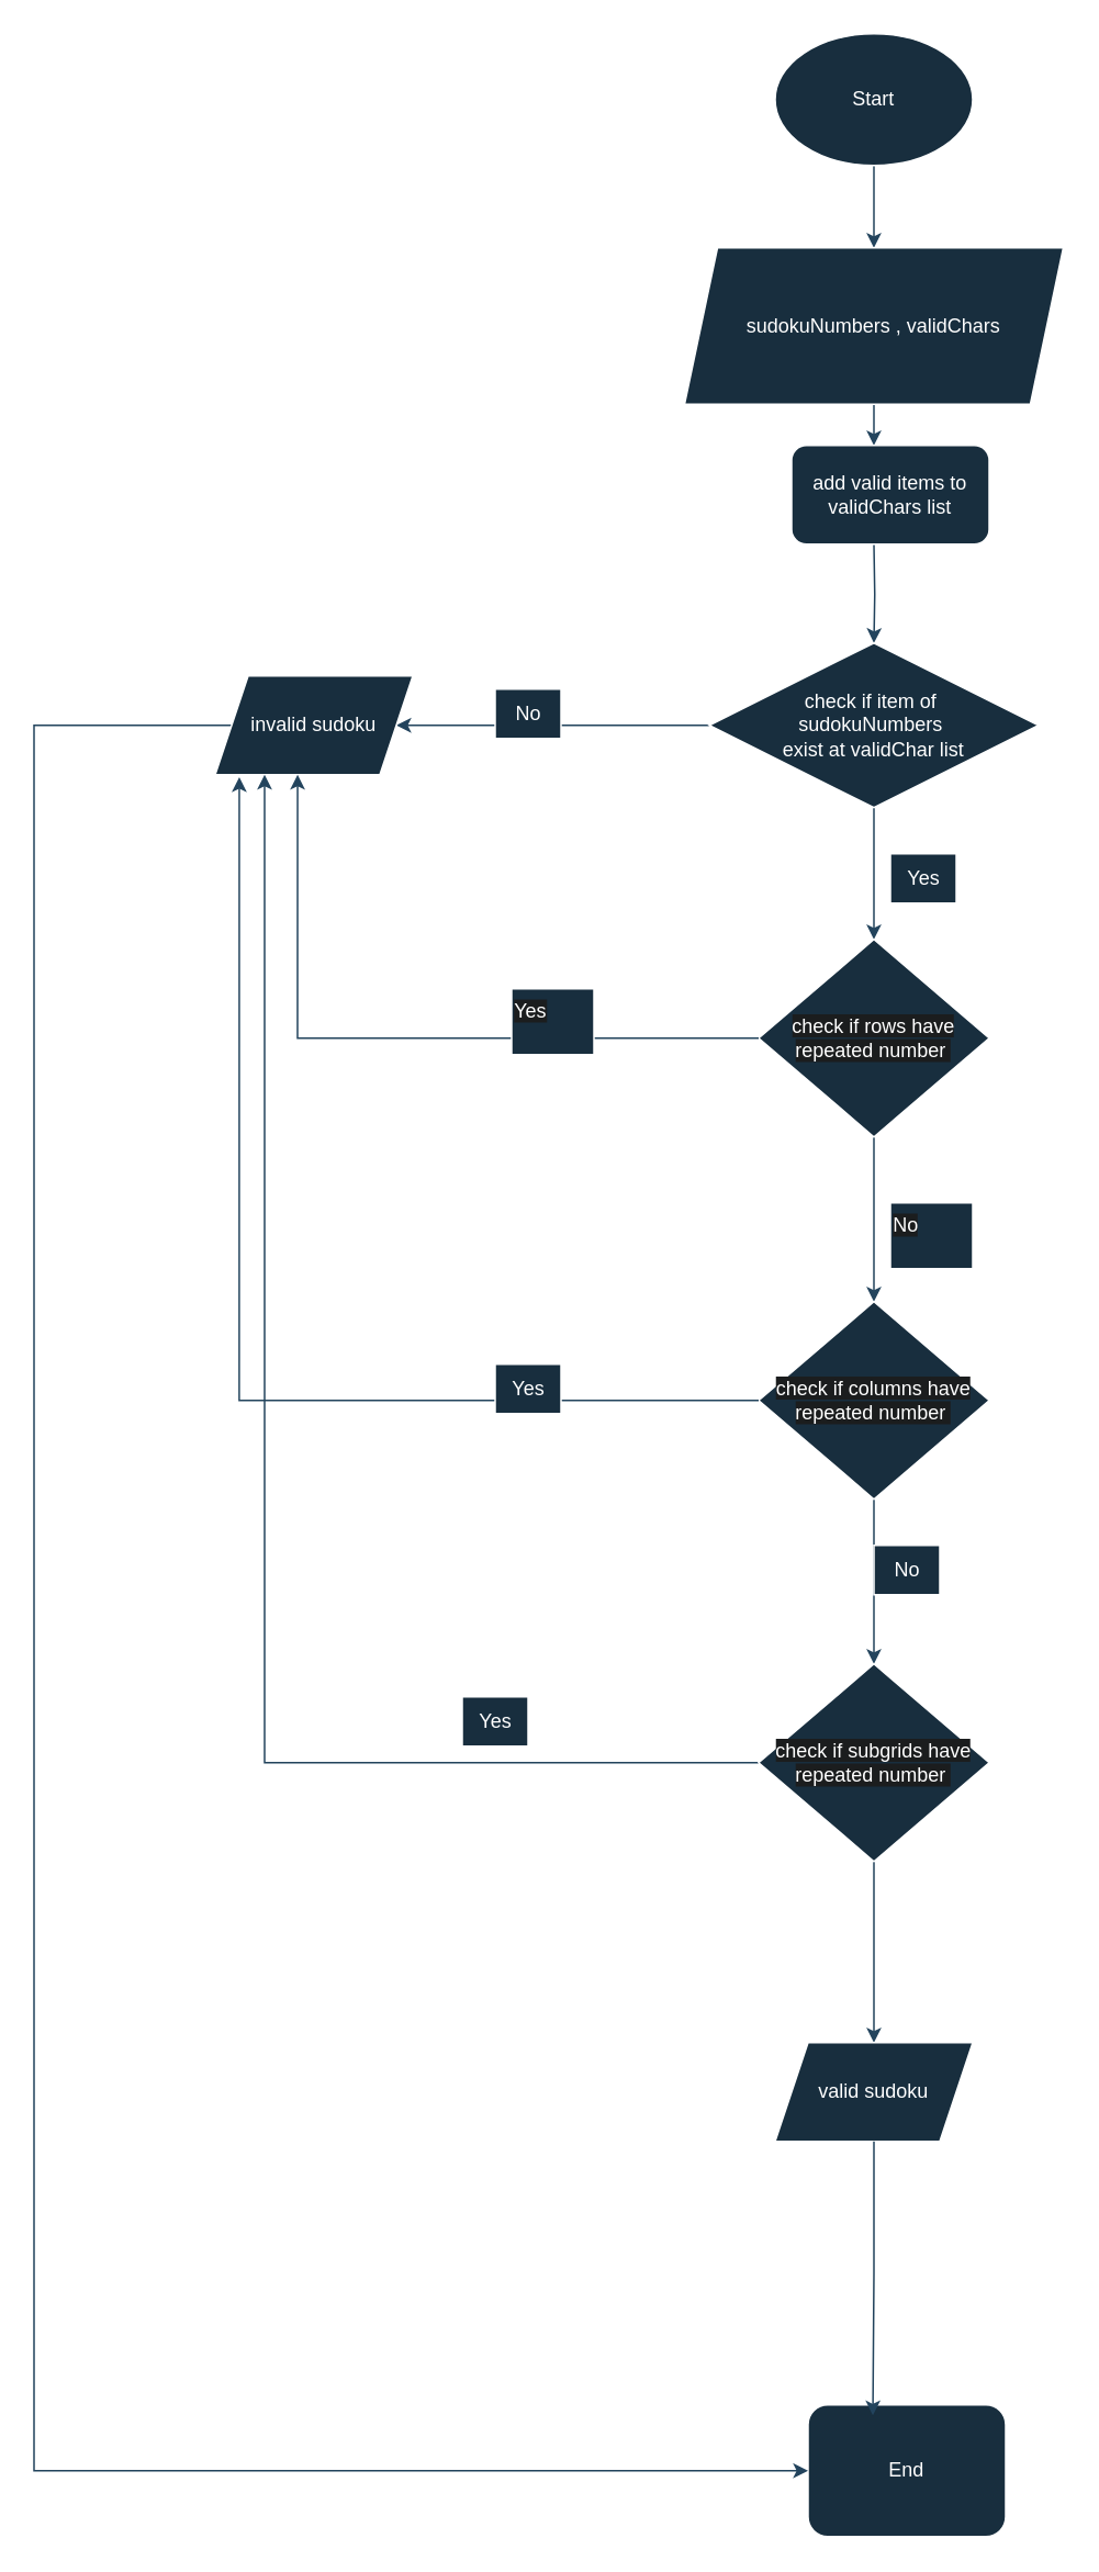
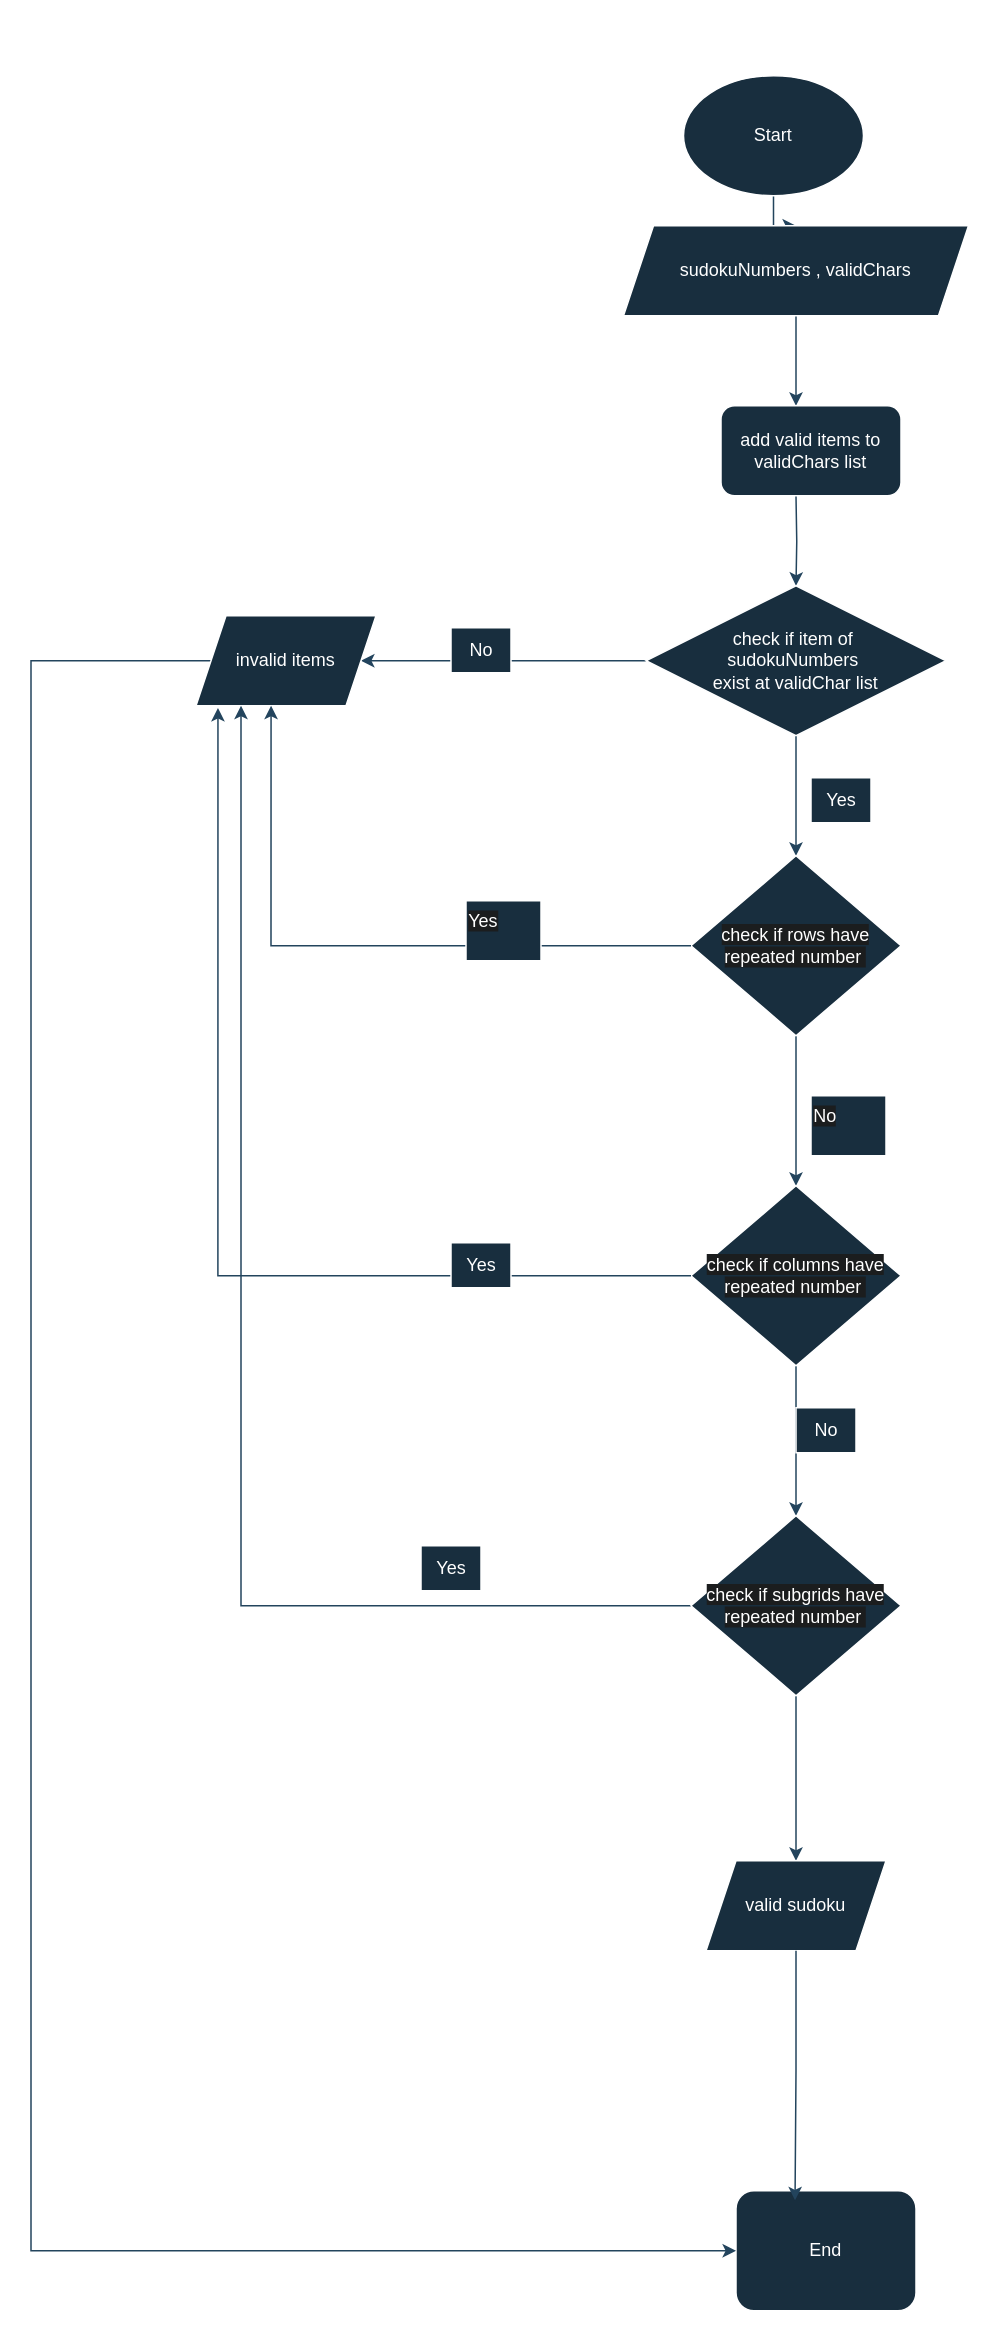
  <mxCell id="0" />
  <mxCell id="1" parent="0" />
  <mxCell id="2" style="edgeStyle=orthogonalEdgeStyle;rounded=0;orthogonalLoop=1;jettySize=auto;html=1;strokeColor=#23445D;labelBackgroundColor=none;fontColor=default;" parent="1" source="3" target="5" edge="1"><mxGeometry relative="1" as="geometry"><mxPoint x="530" y="170" as="targetPoint" /></mxGeometry></mxCell>
- <mxCell id="3" value="Start" style="ellipse;whiteSpace=wrap;html=1;fillColor=#182E3E;fontColor=#FFFFFF;strokeColor=#FFFFFF;labelBackgroundColor=none;" parent="1" vertex="1"><mxGeometry x="470" y="20" width="120" height="80" as="geometry" /></mxCell>
+ <mxCell id="3" value="Start" style="ellipse;whiteSpace=wrap;html=1;fillColor=#182E3E;fontColor=#FFFFFF;strokeColor=#FFFFFF;labelBackgroundColor=none;" parent="1" vertex="1"><mxGeometry x="455" y="50" width="120" height="80" as="geometry" /></mxCell>
  <mxCell id="4" style="edgeStyle=orthogonalEdgeStyle;rounded=0;orthogonalLoop=1;jettySize=auto;html=1;strokeColor=#23445D;labelBackgroundColor=none;fontColor=default;" parent="1" source="5" edge="1"><mxGeometry relative="1" as="geometry"><mxPoint x="530" y="270" as="targetPoint" /></mxGeometry></mxCell>
- <mxCell id="5" value="sudokuNumbers ,&amp;nbsp;validChars" style="shape=parallelogram;perimeter=parallelogramPerimeter;whiteSpace=wrap;html=1;fixedSize=1;fillColor=#182E3E;fontColor=#FFFFFF;strokeColor=#FFFFFF;labelBackgroundColor=none;" parent="1" vertex="1"><mxGeometry x="415" y="150" width="230" height="95" as="geometry" /></mxCell>
+ <mxCell id="5" value="sudokuNumbers ,&amp;nbsp;validChars" style="shape=parallelogram;perimeter=parallelogramPerimeter;whiteSpace=wrap;html=1;fixedSize=1;fillColor=#182E3E;fontColor=#FFFFFF;strokeColor=#FFFFFF;labelBackgroundColor=none;" parent="1" vertex="1"><mxGeometry x="415" y="150" width="230" height="60" as="geometry" /></mxCell>
  <mxCell id="6" value="" style="edgeStyle=orthogonalEdgeStyle;rounded=0;orthogonalLoop=1;jettySize=auto;html=1;strokeColor=#23445D;labelBackgroundColor=none;fontColor=default;" parent="1" target="9" edge="1"><mxGeometry relative="1" as="geometry"><mxPoint x="530" y="330" as="sourcePoint" /></mxGeometry></mxCell>
  <mxCell id="7" style="edgeStyle=orthogonalEdgeStyle;rounded=0;orthogonalLoop=1;jettySize=auto;html=1;strokeColor=#23445D;labelBackgroundColor=none;fontColor=default;" parent="1" source="9" edge="1"><mxGeometry relative="1" as="geometry"><mxPoint x="240" y="440" as="targetPoint" /></mxGeometry></mxCell>
  <mxCell id="8" style="edgeStyle=orthogonalEdgeStyle;rounded=0;orthogonalLoop=1;jettySize=auto;html=1;strokeColor=#23445D;labelBackgroundColor=none;fontColor=default;" parent="1" source="9" target="17" edge="1"><mxGeometry relative="1" as="geometry"><mxPoint x="530" y="590" as="targetPoint" /></mxGeometry></mxCell>
  <mxCell id="9" value="check if item of&amp;nbsp;&lt;div&gt;sudokuNumbers&amp;nbsp;&lt;/div&gt;&lt;div&gt;exist at validChar list&lt;/div&gt;" style="rhombus;whiteSpace=wrap;html=1;rounded=0;fillColor=#182E3E;fontColor=#FFFFFF;strokeColor=#FFFFFF;labelBackgroundColor=none;" parent="1" vertex="1"><mxGeometry x="430" y="390" width="200" height="100" as="geometry" /></mxCell>
  <mxCell id="10" value="No" style="text;html=1;align=center;verticalAlign=middle;resizable=0;points=[];autosize=1;fillColor=#182E3E;fontColor=#FFFFFF;strokeColor=#FFFFFF;labelBackgroundColor=none;" parent="1" vertex="1"><mxGeometry x="300" y="418" width="40" height="30" as="geometry" /></mxCell>
  <mxCell id="11" value="End" style="whiteSpace=wrap;html=1;fillColor=#182E3E;fontColor=#FFFFFF;strokeColor=#FFFFFF;labelBackgroundColor=none;rounded=1;" parent="1" vertex="1"><mxGeometry x="490" y="1460" width="120" height="80" as="geometry" /></mxCell>
  <mxCell id="12" style="edgeStyle=orthogonalEdgeStyle;rounded=0;orthogonalLoop=1;jettySize=auto;html=1;entryX=0;entryY=0.5;entryDx=0;entryDy=0;strokeColor=#23445D;labelBackgroundColor=none;fontColor=default;" parent="1" source="13" target="11" edge="1"><mxGeometry relative="1" as="geometry"><Array as="points"><mxPoint x="20" y="440" /><mxPoint x="20" y="1500" /><mxPoint x="490" y="1500" /></Array></mxGeometry></mxCell>
- <mxCell id="13" value="invalid&amp;nbsp;sudoku" style="shape=parallelogram;perimeter=parallelogramPerimeter;whiteSpace=wrap;html=1;fixedSize=1;fillColor=#182E3E;fontColor=#FFFFFF;strokeColor=#FFFFFF;labelBackgroundColor=none;" parent="1" vertex="1"><mxGeometry x="130" y="410" width="120" height="60" as="geometry" /></mxCell>
+ <mxCell id="13" value="invalid&amp;nbsp;items" style="shape=parallelogram;perimeter=parallelogramPerimeter;whiteSpace=wrap;html=1;fixedSize=1;fillColor=#182E3E;fontColor=#FFFFFF;strokeColor=#FFFFFF;labelBackgroundColor=none;" parent="1" vertex="1"><mxGeometry x="130" y="410" width="120" height="60" as="geometry" /></mxCell>
  <mxCell id="14" value="Yes" style="text;html=1;align=center;verticalAlign=middle;resizable=0;points=[];autosize=1;fillColor=#182E3E;fontColor=#FFFFFF;strokeColor=#FFFFFF;labelBackgroundColor=none;" parent="1" vertex="1"><mxGeometry x="540" y="518" width="40" height="30" as="geometry" /></mxCell>
  <mxCell id="15" value="add valid items to validChars list" style="rounded=1;whiteSpace=wrap;html=1;fillColor=#182E3E;fontColor=#FFFFFF;strokeColor=#FFFFFF;labelBackgroundColor=none;" parent="1" vertex="1"><mxGeometry x="480" y="270" width="120" height="60" as="geometry" /></mxCell>
  <mxCell id="16" value="" style="edgeStyle=orthogonalEdgeStyle;rounded=0;orthogonalLoop=1;jettySize=auto;html=1;strokeColor=#23445D;labelBackgroundColor=none;fontColor=default;" parent="1" source="17" edge="1"><mxGeometry relative="1" as="geometry"><mxPoint x="530" y="790" as="targetPoint" /></mxGeometry></mxCell>
  <mxCell id="17" value="&lt;br&gt;&lt;span style=&quot;color: rgb(255, 255, 255); font-family: Helvetica; font-size: 12px; font-style: normal; font-variant-ligatures: normal; font-variant-caps: normal; font-weight: 400; letter-spacing: normal; orphans: 2; text-align: center; text-indent: 0px; text-transform: none; widows: 2; word-spacing: 0px; -webkit-text-stroke-width: 0px; white-space: normal; background-color: rgb(27, 29, 30); text-decoration-thickness: initial; text-decoration-style: initial; text-decoration-color: initial; display: inline !important; float: none;&quot;&gt;check if rows have repeated number&amp;nbsp;&lt;/span&gt;&lt;div&gt;&lt;br/&gt;&lt;/div&gt;" style="rhombus;whiteSpace=wrap;html=1;fillColor=#182E3E;fontColor=#FFFFFF;strokeColor=#FFFFFF;labelBackgroundColor=none;" parent="1" vertex="1"><mxGeometry x="460" y="570" width="140" height="120" as="geometry" /></mxCell>
  <mxCell id="18" style="edgeStyle=orthogonalEdgeStyle;rounded=0;orthogonalLoop=1;jettySize=auto;html=1;entryX=0.417;entryY=1;entryDx=0;entryDy=0;entryPerimeter=0;strokeColor=#23445D;labelBackgroundColor=none;fontColor=default;" parent="1" source="17" target="13" edge="1"><mxGeometry relative="1" as="geometry" /></mxCell>
  <mxCell id="19" value="&lt;span style=&quot;color: rgb(255, 255, 255); font-family: Helvetica; font-size: 12px; font-style: normal; font-variant-ligatures: normal; font-variant-caps: normal; font-weight: 400; letter-spacing: normal; orphans: 2; text-align: center; text-indent: 0px; text-transform: none; widows: 2; word-spacing: 0px; -webkit-text-stroke-width: 0px; white-space: nowrap; background-color: rgb(27, 29, 30); text-decoration-thickness: initial; text-decoration-style: initial; text-decoration-color: initial; display: inline !important; float: none;&quot;&gt;Yes&lt;/span&gt;" style="text;whiteSpace=wrap;html=1;fillColor=#182E3E;fontColor=#FFFFFF;strokeColor=#FFFFFF;labelBackgroundColor=none;" parent="1" vertex="1"><mxGeometry x="310" y="600" width="50" height="40" as="geometry" /></mxCell>
  <mxCell id="20" value="&lt;span style=&quot;color: rgb(255, 255, 255); font-family: Helvetica; font-size: 12px; font-style: normal; font-variant-ligatures: normal; font-variant-caps: normal; font-weight: 400; letter-spacing: normal; orphans: 2; text-align: center; text-indent: 0px; text-transform: none; widows: 2; word-spacing: 0px; -webkit-text-stroke-width: 0px; white-space: nowrap; background-color: rgb(27, 29, 30); text-decoration-thickness: initial; text-decoration-style: initial; text-decoration-color: initial; display: inline !important; float: none;&quot;&gt;No&lt;/span&gt;" style="text;whiteSpace=wrap;html=1;fillColor=#182E3E;fontColor=#FFFFFF;strokeColor=#FFFFFF;labelBackgroundColor=none;" parent="1" vertex="1"><mxGeometry x="540" y="730" width="50" height="40" as="geometry" /></mxCell>
  <mxCell id="21" value="" style="edgeStyle=orthogonalEdgeStyle;rounded=0;orthogonalLoop=1;jettySize=auto;html=1;strokeColor=#23445D;labelBackgroundColor=none;fontColor=default;" parent="1" source="22" edge="1"><mxGeometry relative="1" as="geometry"><mxPoint x="530" y="1010" as="targetPoint" /></mxGeometry></mxCell>
  <mxCell id="22" value="&lt;br&gt;&lt;span style=&quot;color: rgb(255, 255, 255); font-family: Helvetica; font-size: 12px; font-style: normal; font-variant-ligatures: normal; font-variant-caps: normal; font-weight: 400; letter-spacing: normal; orphans: 2; text-align: center; text-indent: 0px; text-transform: none; widows: 2; word-spacing: 0px; -webkit-text-stroke-width: 0px; white-space: normal; background-color: rgb(27, 29, 30); text-decoration-thickness: initial; text-decoration-style: initial; text-decoration-color: initial; display: inline !important; float: none;&quot;&gt;check if columns have repeated number&amp;nbsp;&lt;/span&gt;&lt;div&gt;&lt;br&gt;&lt;/div&gt;" style="rhombus;whiteSpace=wrap;html=1;fillColor=#182E3E;fontColor=#FFFFFF;strokeColor=#FFFFFF;labelBackgroundColor=none;" parent="1" vertex="1"><mxGeometry x="460" y="790" width="140" height="120" as="geometry" /></mxCell>
  <mxCell id="23" style="edgeStyle=orthogonalEdgeStyle;rounded=0;orthogonalLoop=1;jettySize=auto;html=1;entryX=0.122;entryY=1.025;entryDx=0;entryDy=0;entryPerimeter=0;strokeColor=#23445D;labelBackgroundColor=none;fontColor=default;" parent="1" source="22" target="13" edge="1"><mxGeometry relative="1" as="geometry" /></mxCell>
  <mxCell id="24" value="Yes" style="text;html=1;align=center;verticalAlign=middle;resizable=0;points=[];autosize=1;fillColor=#182E3E;fontColor=#FFFFFF;strokeColor=#FFFFFF;labelBackgroundColor=none;" parent="1" vertex="1"><mxGeometry x="300" y="828" width="40" height="30" as="geometry" /></mxCell>
  <mxCell id="25" style="edgeStyle=orthogonalEdgeStyle;rounded=0;orthogonalLoop=1;jettySize=auto;html=1;entryX=0.25;entryY=1;entryDx=0;entryDy=0;strokeColor=#23445D;labelBackgroundColor=none;fontColor=default;" parent="1" source="27" target="13" edge="1"><mxGeometry relative="1" as="geometry" /></mxCell>
  <mxCell id="26" value="" style="edgeStyle=orthogonalEdgeStyle;rounded=0;orthogonalLoop=1;jettySize=auto;html=1;strokeColor=#23445D;labelBackgroundColor=none;fontColor=default;" parent="1" source="27" target="30" edge="1"><mxGeometry relative="1" as="geometry" /></mxCell>
  <mxCell id="27" value="&lt;br&gt;&lt;span style=&quot;color: rgb(255, 255, 255); font-family: Helvetica; font-size: 12px; font-style: normal; font-variant-ligatures: normal; font-variant-caps: normal; font-weight: 400; letter-spacing: normal; orphans: 2; text-align: center; text-indent: 0px; text-transform: none; widows: 2; word-spacing: 0px; -webkit-text-stroke-width: 0px; white-space: normal; background-color: rgb(27, 29, 30); text-decoration-thickness: initial; text-decoration-style: initial; text-decoration-color: initial; display: inline !important; float: none;&quot;&gt;check if subgrids have repeated number&amp;nbsp;&lt;/span&gt;&lt;div&gt;&lt;br&gt;&lt;/div&gt;" style="rhombus;whiteSpace=wrap;html=1;fillColor=#182E3E;fontColor=#FFFFFF;strokeColor=#FFFFFF;labelBackgroundColor=none;" parent="1" vertex="1"><mxGeometry x="460" y="1010" width="140" height="120" as="geometry" /></mxCell>
  <mxCell id="28" value="No" style="text;html=1;align=center;verticalAlign=middle;resizable=0;points=[];autosize=1;fillColor=#182E3E;fontColor=#FFFFFF;strokeColor=#FFFFFF;labelBackgroundColor=none;" parent="1" vertex="1"><mxGeometry x="530" y="938" width="40" height="30" as="geometry" /></mxCell>
  <mxCell id="29" value="Yes" style="text;html=1;align=center;verticalAlign=middle;resizable=0;points=[];autosize=1;fillColor=#182E3E;fontColor=#FFFFFF;strokeColor=#FFFFFF;labelBackgroundColor=none;" parent="1" vertex="1"><mxGeometry x="280" y="1030" width="40" height="30" as="geometry" /></mxCell>
  <mxCell id="30" value="valid&amp;nbsp;sudoku" style="shape=parallelogram;perimeter=parallelogramPerimeter;whiteSpace=wrap;html=1;fixedSize=1;fillColor=#182E3E;fontColor=#FFFFFF;strokeColor=#FFFFFF;labelBackgroundColor=none;" parent="1" vertex="1"><mxGeometry x="470" y="1240" width="120" height="60" as="geometry" /></mxCell>
  <mxCell id="31" style="edgeStyle=orthogonalEdgeStyle;rounded=0;orthogonalLoop=1;jettySize=auto;html=1;entryX=0.328;entryY=0.08;entryDx=0;entryDy=0;entryPerimeter=0;strokeColor=#23445D;labelBackgroundColor=none;fontColor=default;" parent="1" source="30" target="11" edge="1"><mxGeometry relative="1" as="geometry" /></mxCell>
